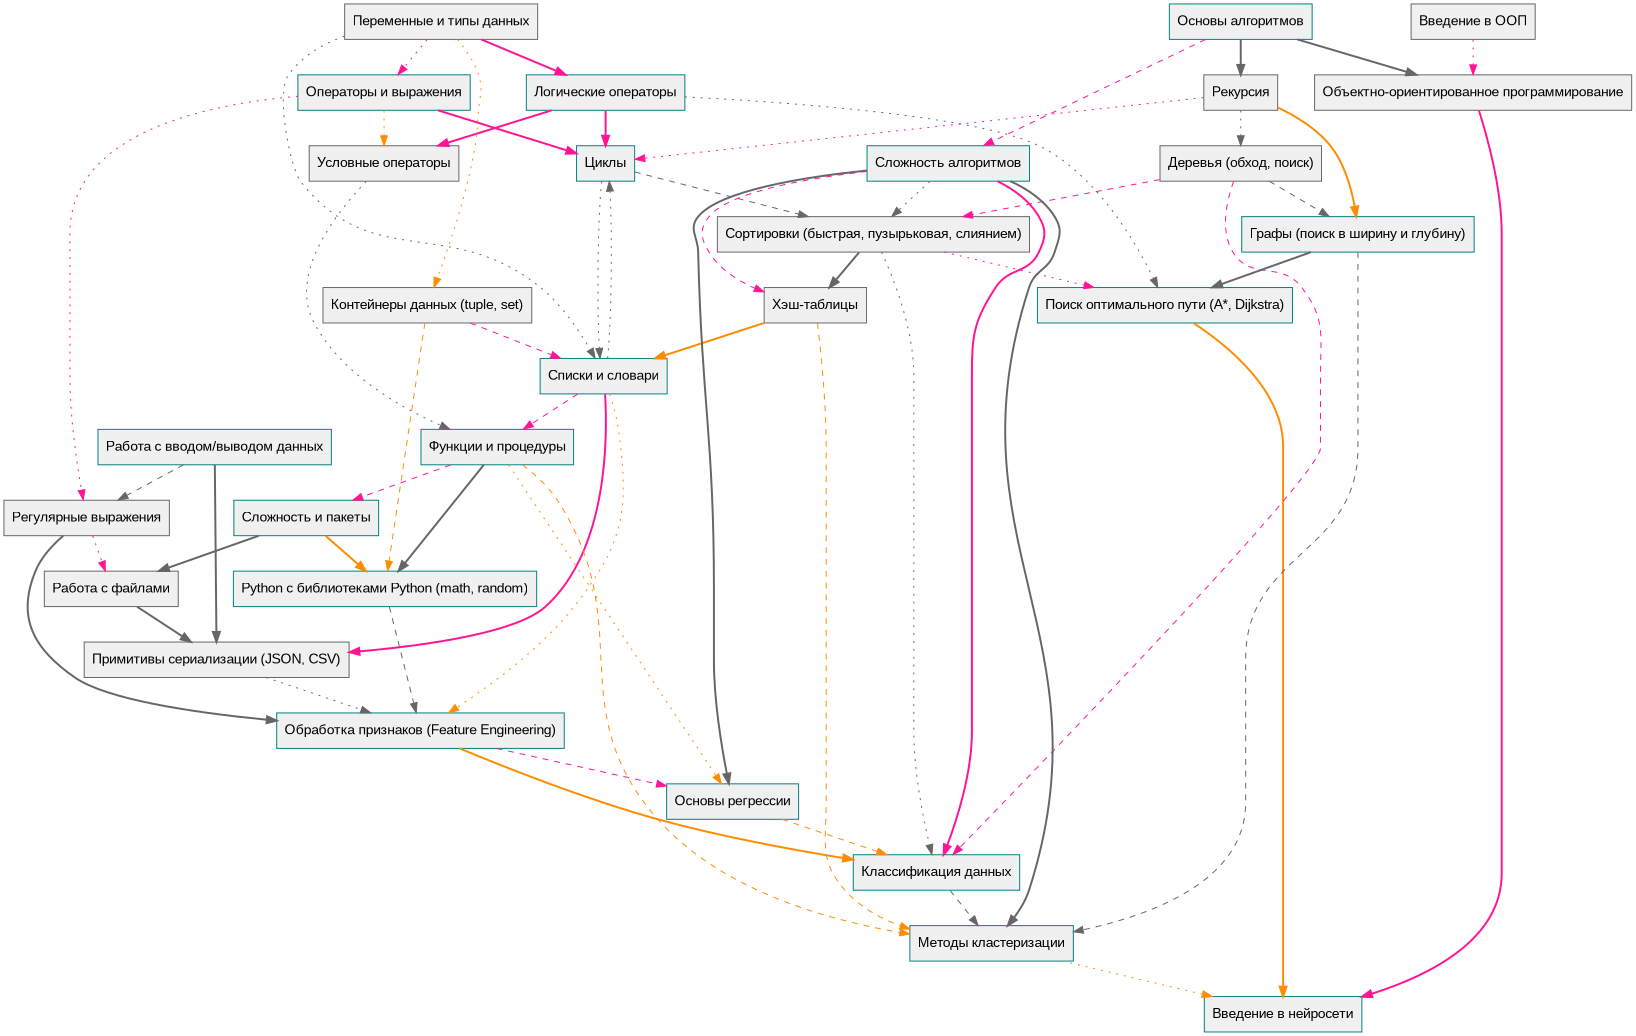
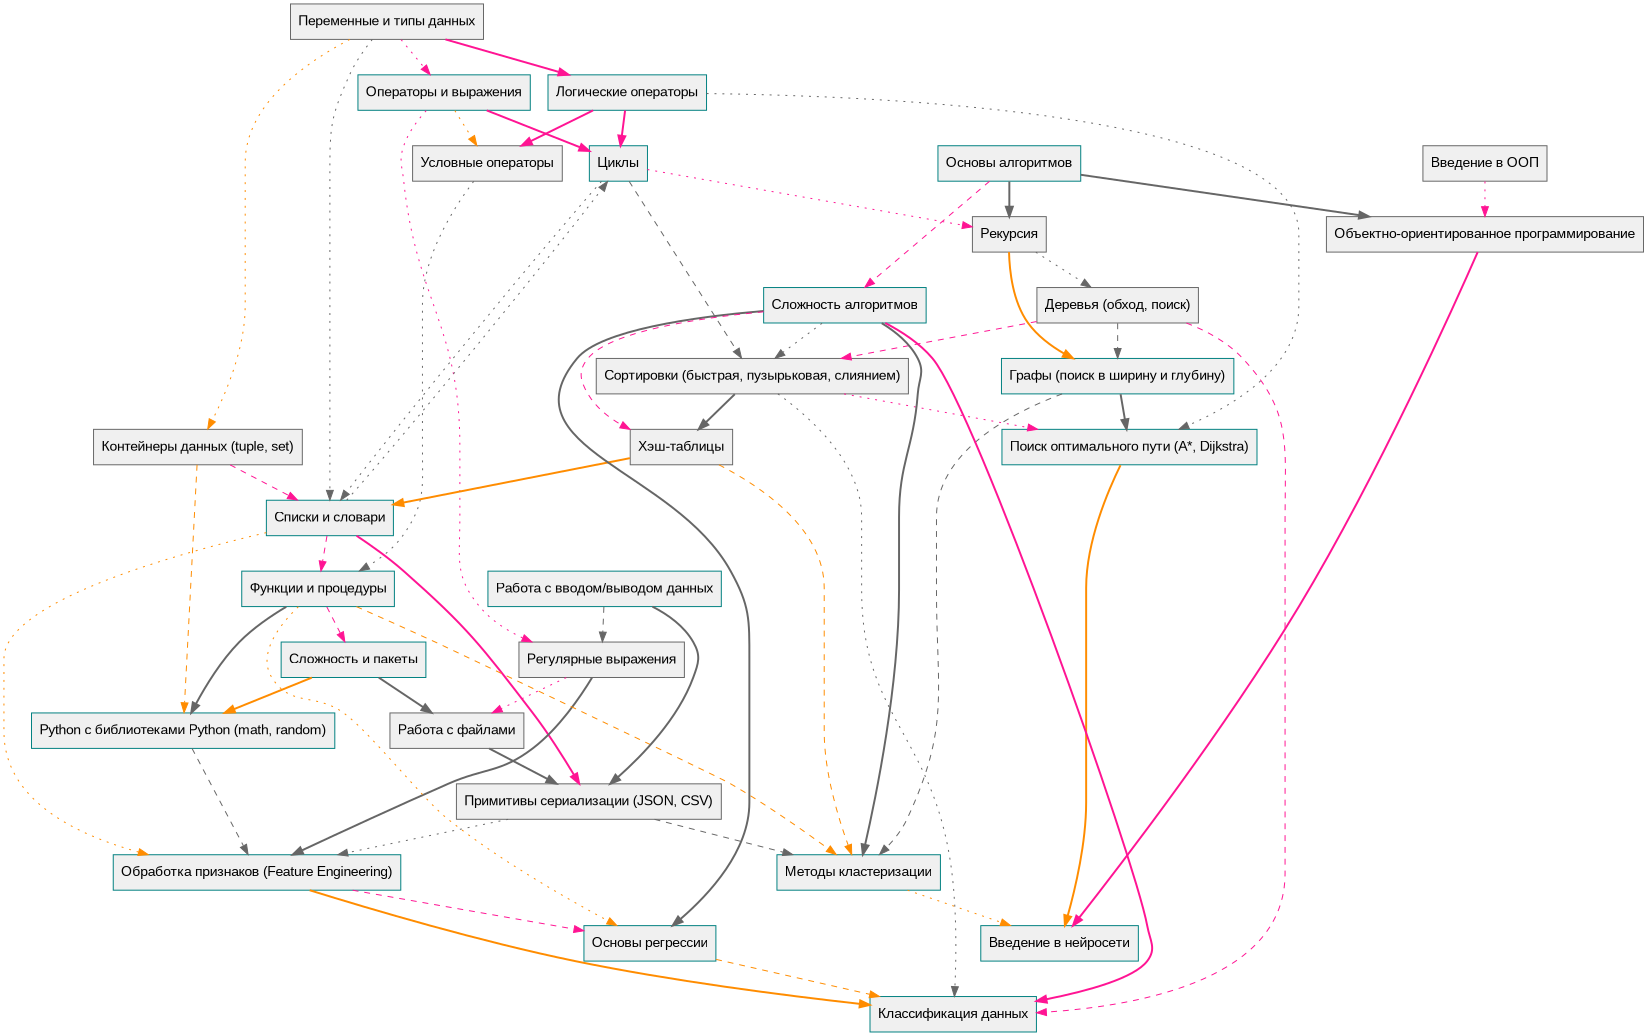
  digraph {
    rankdir=TB
    node [color=teal fillcolor="#f0f0f0" fontname=Arial shape=box style=filled]
    edge [color=gray40 style=bold]
    "Переменные и типы данных" [color=gray40]
    "Операторы и выражения"
    "Логические операторы"
    "Списки и словари"
    "Контейнеры данных (tuple, set)" [color=gray40]
    "Условные операторы" [color=gray40]
    "Циклы"
    "Регулярные выражения" [color=gray40]
    "Поиск оптимального пути (A*, Dijkstra)"
    "Функции и процедуры"
    "Примитивы сериализации (JSON, CSV)" [color=gray40]
    "Обработка признаков (Feature Engineering)"
    n13 [label="Python с библиотеками Python (math, random)"]
    "Рекурсия" [color=gray40]
    "Сортировки (быстрая, пузырьковая, слиянием)" [color=gray40]
    "Работа с файлами" [color=gray40]
    n17 [label="Сложность и пакеты"]
    "Основы регрессии"
    "Методы кластеризации"
    "Деревья (обход, поиск)" [color=gray40]
    "Графы (поиск в ширину и глубину)"
    "Хэш-таблицы" [color=gray40]
    "Классификация данных"
    "Введение в нейросети"
    "Введение в ООП" [color=gray40]
    "Объектно-ориентированное программирование" [color=gray40]
    "Основы алгоритмов"
    "Сложность алгоритмов"
    "Работа с вводом/выводом данных"
    "Переменные и типы данных" -> "Операторы и выражения" [color=deeppink style=dotted]
    "Переменные и типы данных" -> "Логические операторы" [color=deeppink]
    "Переменные и типы данных" -> "Списки и словари" [style=dotted]
    "Переменные и типы данных" -> "Контейнеры данных (tuple, set)" [color=darkorange style=dotted]
    "Операторы и выражения" -> "Условные операторы" [color=darkorange style=dotted]
    "Операторы и выражения" -> "Циклы" [color=deeppink]
    "Операторы и выражения" -> "Регулярные выражения" [color=deeppink style=dotted]
    "Логические операторы" -> "Условные операторы" [color=deeppink]
    "Логические операторы" -> "Циклы" [color=deeppink]
    "Логические операторы" -> "Поиск оптимального пути (A*, Dijkstra)" [style=dotted]
    "Списки и словари" -> "Циклы" [style=dotted]
    "Списки и словари" -> "Функции и процедуры" [color=deeppink style=dashed]
    "Списки и словари" -> "Примитивы сериализации (JSON, CSV)" [color=deeppink]
    "Списки и словари" -> "Обработка признаков (Feature Engineering)" [color=darkorange style=dotted]
    "Контейнеры данных (tuple, set)" -> "Списки и словари" [color=deeppink style=dashed]
    "Контейнеры данных (tuple, set)" -> n13 [color=darkorange style=dashed]
    "Условные операторы" -> "Функции и процедуры" [style=dotted]
    "Циклы" -> "Списки и словари" [style=dotted]
-   "Рекурсия" -> "Циклы" [color=deeppink style=dotted]
+   "Циклы" -> "Рекурсия" [color=deeppink style=dotted]
    "Циклы" -> "Сортировки (быстрая, пузырьковая, слиянием)" [style=dashed]
    "Регулярные выражения" -> "Обработка признаков (Feature Engineering)"
    "Регулярные выражения" -> "Работа с файлами" [color=deeppink style=dotted]
    "Поиск оптимального пути (A*, Dijkstra)" -> "Введение в нейросети" [color=darkorange]
    "Функции и процедуры" -> n13
    "Функции и процедуры" -> n17 [color=deeppink style=dashed]
    "Функции и процедуры" -> "Основы регрессии" [color=darkorange style=dotted]
    "Функции и процедуры" -> "Методы кластеризации" [color=darkorange style=dashed]
    "Примитивы сериализации (JSON, CSV)" -> "Обработка признаков (Feature Engineering)" [style=dotted]
    "Обработка признаков (Feature Engineering)" -> "Основы регрессии" [color=deeppink style=dashed]
    "Обработка признаков (Feature Engineering)" -> "Классификация данных" [color=darkorange]
    n13 -> "Обработка признаков (Feature Engineering)" [style=dashed]
    "Рекурсия" -> "Деревья (обход, поиск)" [style=dotted]
    "Рекурсия" -> "Графы (поиск в ширину и глубину)" [color=darkorange]
    "Сортировки (быстрая, пузырьковая, слиянием)" -> "Поиск оптимального пути (A*, Dijkstra)" [color=deeppink style=dotted]
    "Сортировки (быстрая, пузырьковая, слиянием)" -> "Хэш-таблицы"
    "Сортировки (быстрая, пузырьковая, слиянием)" -> "Классификация данных" [style=dotted]
    "Работа с файлами" -> "Примитивы сериализации (JSON, CSV)"
    n17 -> n13 [color=darkorange]
    n17 -> "Работа с файлами"
    "Основы регрессии" -> "Классификация данных" [color=darkorange style=dashed]
    "Методы кластеризации" -> "Введение в нейросети" [color=darkorange style=dotted]
    "Деревья (обход, поиск)" -> "Сортировки (быстрая, пузырьковая, слиянием)" [color=deeppink style=dashed]
    "Деревья (обход, поиск)" -> "Графы (поиск в ширину и глубину)" [style=dashed]
    "Деревья (обход, поиск)" -> "Классификация данных" [color=deeppink style=dashed]
    "Графы (поиск в ширину и глубину)" -> "Поиск оптимального пути (A*, Dijkstra)"
    "Графы (поиск в ширину и глубину)" -> "Методы кластеризации" [style=dashed]
    "Хэш-таблицы" -> "Списки и словари" [color=darkorange]
    "Хэш-таблицы" -> "Методы кластеризации" [color=darkorange style=dashed]
-   "Классификация данных" -> "Методы кластеризации" [style=dashed]
+   "Примитивы сериализации (JSON, CSV)" -> "Методы кластеризации" [style=dashed]
    "Введение в ООП" -> "Объектно-ориентированное программирование" [color=deeppink style=dotted]
    "Объектно-ориентированное программирование" -> "Введение в нейросети" [color=deeppink]
    "Основы алгоритмов" -> "Рекурсия"
    "Основы алгоритмов" -> "Объектно-ориентированное программирование"
    "Основы алгоритмов" -> "Сложность алгоритмов" [color=deeppink style=dashed]
    "Сложность алгоритмов" -> "Сортировки (быстрая, пузырьковая, слиянием)" [style=dotted]
    "Сложность алгоритмов" -> "Основы регрессии"
    "Сложность алгоритмов" -> "Методы кластеризации"
    "Сложность алгоритмов" -> "Хэш-таблицы" [color=deeppink style=dashed]
    "Сложность алгоритмов" -> "Классификация данных" [color=deeppink]
    "Работа с вводом/выводом данных" -> "Регулярные выражения" [style=dashed]
    "Работа с вводом/выводом данных" -> "Примитивы сериализации (JSON, CSV)"
  }
